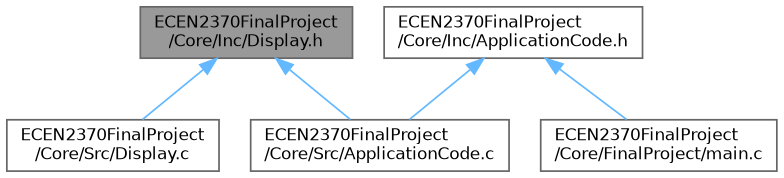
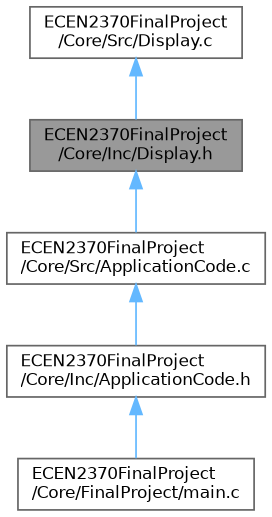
  digraph {
    node [color=grey40 fillcolor=white fontname=Helvetica fontsize=10 shape=box style=filled]
    edge [color=steelblue1 dir=back fontname=Helvetica fontsize=10 labelfontname=Helvetica labelfontsize=10 style=solid]
    n1 [color=gray40 fillcolor=grey60 fontcolor=black height=0.2 label="ECEN2370FinalProject\l/Core/Inc/Display.h" width=0.4]
    n2 [height=0.2 label="ECEN2370FinalProject\l/Core/Src/Display.c" width=0.4]
    n3 [height=0.2 label="ECEN2370FinalProject\l/Core/Src/ApplicationCode.c" width=0.4]
    n4 [height=0.2 label="ECEN2370FinalProject\l/Core/Inc/ApplicationCode.h" width=0.4]
    n5 [height=0.2 label="ECEN2370FinalProject\l/Core/FinalProject/main.c" width=0.4]
-   n1 -> n2
+   n2 -> n1
    n1 -> n3
-   n4 -> n3
+   n3 -> n4
    n4 -> n5
  }
